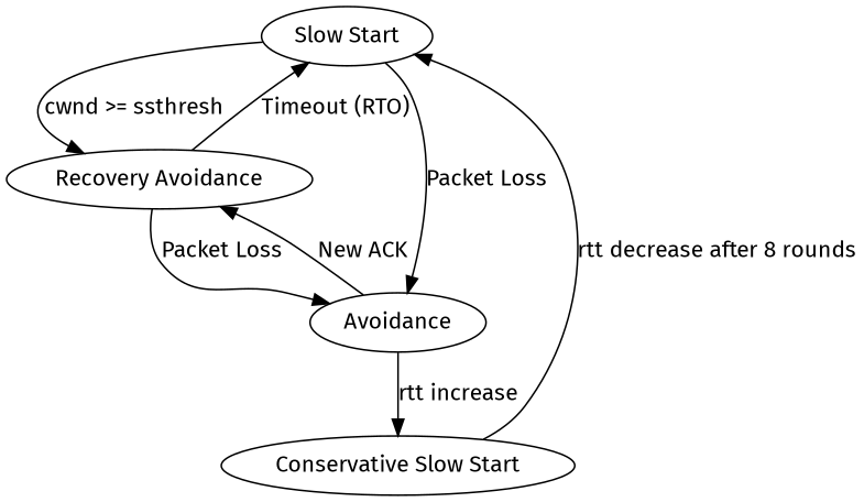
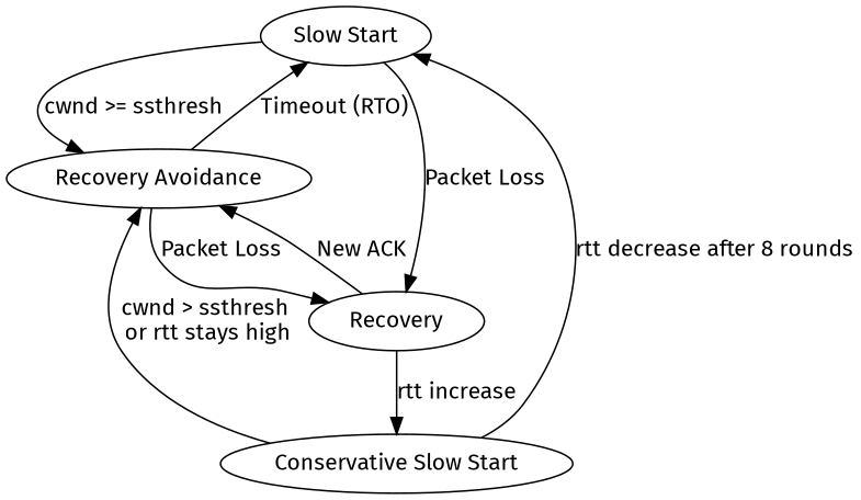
  digraph {
    fontname="Fira Sans"
    rankdir=TB
    node [fontname="Fira Sans" shape=ellipse style=rounded]
    edge [fontname="Fira Sans"]
    n1 [label="Slow Start"]
    n2 [label="Recovery Avoidance"]
-   n3 [label=Avoidance]
+   n3 [label=Recovery]
    n4 [label="Conservative Slow Start"]
    n1 -> n2 [label="cwnd >= ssthresh"]
    n1 -> n3 [label="Packet Loss"]
    n2 -> n1 [label="Timeout (RTO)"]
    n2 -> n3 [label="Packet Loss\n"]
    n3 -> n2 [label="New ACK"]
    n3 -> n4 [label="rtt increase"]
    n4 -> n1 [label="rtt decrease after 8 rounds"]
+   n4 -> n2 [label="cwnd > ssthresh \nor rtt stays high"]
  }
